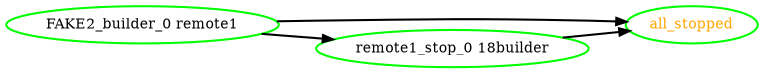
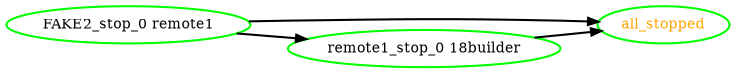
  digraph {
    rankdir=LR
    node [color=green fontcolor=black style=bold]
    edge [style=bold]
-   "FAKE2_stop_0 remote1" [label="FAKE2_builder_0 remote1"]
+   "FAKE2_stop_0 remote1"
    all_stopped [fontcolor=orange]
    "remote1_stop_0 18builder"
    "FAKE2_stop_0 remote1" -> all_stopped
    "FAKE2_stop_0 remote1" -> "remote1_stop_0 18builder"
    "remote1_stop_0 18builder" -> all_stopped
  }
